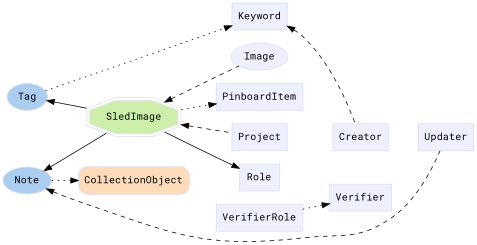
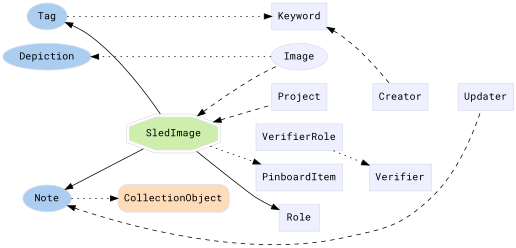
  digraph {
    fontname="Roboto Mono"
    rankdir=LR
    node [color="#dddeee" fillcolor="#eeefff" fontname="Roboto Mono" group=supporting shape=box style=filled]
    edge [fontname="Roboto Mono" style=dotted]
+   n1 [fillcolor="#abcdef" group=annotator height=0.5 label=Depiction shape=oval width=1.3127]
    n2 [fillcolor="#abcdef" group=annotator height=0.5 label=Tag shape=oval width=0.75]
    n3 [fillcolor="#abcdef" group=annotator height=0.5 label=Note shape=oval width=0.80088]
    n4 [fillcolor="#fedcba" group=core height=0.51389 label=CollectionObject shape=Mrecord width=1.5035]
    n5 [color="#dedede" fillcolor="#cdefab" group=target height=0.61111 label=SledImage shape=doubleoctagon width=1.6397]
    n6 [height=0.5 label=Image shape=ellipse width=0.75]
    n7 [height=0.5 label=Keyword width=0.92014]
    n8 [height=0.5 label=PinboardItem width=1.2535]
    n9 [height=0.5 label=Role width=0.75]
    n10 [height=0.5 label=VerifierRole width=1.1493]
    n11 [height=0.5 label=Verifier width=0.79514]
    n12 [height=0.5 label=Creator width=0.78472]
    n13 [height=0.5 label=Project width=0.75347]
    n14 [height=0.5 label=Updater width=0.82639]
    subgraph sub_1 {
      rank=min
+     n1
      n2
      n3
    }
    subgraph sub_2 {
      n4
    }
    subgraph sub_3 {
      n5
      n6
      n7
      n8
      n9
      n10
      n11
      n12
      n13
      n14
    }
    n2 -> n7
    n3 -> n4
    n3 -> n14 [dir=back style=dashed]
    n5 -> n2 [style=""]
    n5 -> n3 [style=""]
    n5 -> n6 [dir=back style=dashed]
    n5 -> n8
    n5 -> n9 [style=""]
    n5 -> n13 [dir=back style=dashed]
+   n6 -> n1
    n7 -> n12 [dir=back style=dashed]
    n9 -> n11 [style=invis]
    n10 -> n11
    n12 -> n14 [style=invis]
    n13 -> n12 [style=invis]
  }
